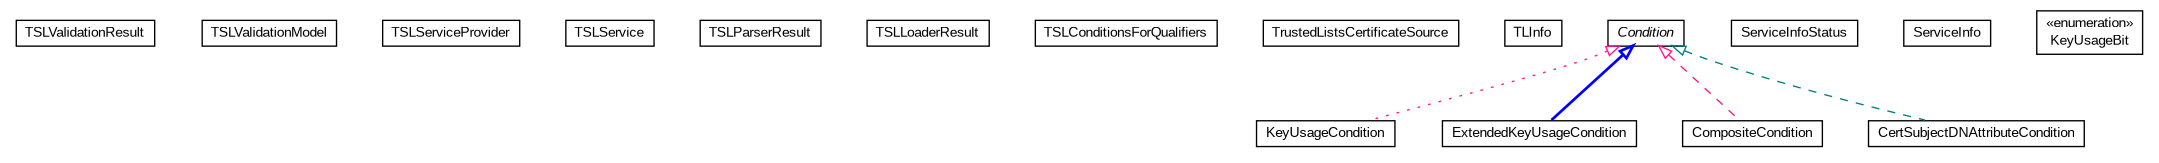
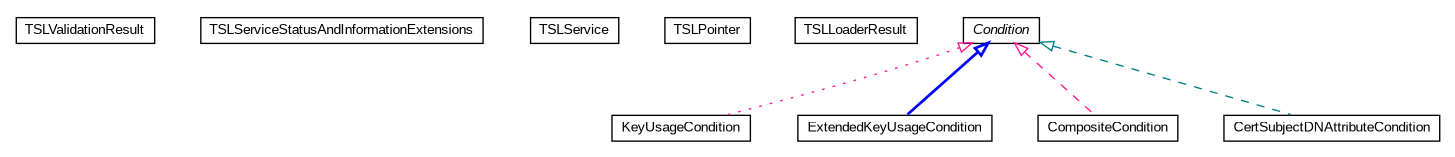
  digraph {
    nodesep=0.25
    ranksep=0.5
    node [fontcolor=black fontname=arial fontsize=10.0 shape=plaintext]
    edge [arrowtail=empty color=deeppink dir=back fontname=arial fontsize=10 headport=p labelfontname=arial labelfontsize=10 style=dashed tailport=p]
    n1 [label=<<table title="eu.europa.esig.dss.tsl.TSLValidationResult" border="0" cellborder="1" cellspacing="0" cellpadding="2" port="p" href="./TSLValidationResult.html"> 		<tr><td><table border="0" cellspacing="0" cellpadding="1"> <tr><td align="center" balign="center"> TSLValidationResult </td></tr> 		</table></td></tr> 		</table>>]
-   n2 [label=<<table title="eu.europa.esig.dss.tsl.TSLValidationModel" border="0" cellborder="1" cellspacing="0" cellpadding="2" port="p" href="./TSLValidationModel.html"> 		<tr><td><table border="0" cellspacing="0" cellpadding="1"> <tr><td align="center" balign="center"> TSLValidationModel </td></tr> 		</table></td></tr> 		</table>>]
-   n4 [label=<<table title="eu.europa.esig.dss.tsl.TSLServiceProvider" border="0" cellborder="1" cellspacing="0" cellpadding="2" port="p" href="./TSLServiceProvider.html"> 		<tr><td><table border="0" cellspacing="0" cellpadding="1"> <tr><td align="center" balign="center"> TSLServiceProvider </td></tr> 		</table></td></tr> 		</table>>]
+   n3 [label=<<table title="eu.europa.esig.dss.tsl.TSLServiceStatusAndInformationExtensions" border="0" cellborder="1" cellspacing="0" cellpadding="2" port="p" href="./TSLServiceStatusAndInformationExtensions.html"> 		<tr><td><table border="0" cellspacing="0" cellpadding="1"> <tr><td align="center" balign="center"> TSLServiceStatusAndInformationExtensions </td></tr> 		</table></td></tr> 		</table>>]
    n5 [label=<<table title="eu.europa.esig.dss.tsl.TSLService" border="0" cellborder="1" cellspacing="0" cellpadding="2" port="p" href="./TSLService.html"> 		<tr><td><table border="0" cellspacing="0" cellpadding="1"> <tr><td align="center" balign="center"> TSLService </td></tr> 		</table></td></tr> 		</table>>]
-   n7 [label=<<table title="eu.europa.esig.dss.tsl.TSLParserResult" border="0" cellborder="1" cellspacing="0" cellpadding="2" port="p" href="./TSLParserResult.html"> 		<tr><td><table border="0" cellspacing="0" cellpadding="1"> <tr><td align="center" balign="center"> TSLParserResult </td></tr> 		</table></td></tr> 		</table>>]
+   n6 [label=<<table title="eu.europa.esig.dss.tsl.TSLPointer" border="0" cellborder="1" cellspacing="0" cellpadding="2" port="p" href="./TSLPointer.html"> 		<tr><td><table border="0" cellspacing="0" cellpadding="1"> <tr><td align="center" balign="center"> TSLPointer </td></tr> 		</table></td></tr> 		</table>>]
    n8 [label=<<table title="eu.europa.esig.dss.tsl.TSLLoaderResult" border="0" cellborder="1" cellspacing="0" cellpadding="2" port="p" href="./TSLLoaderResult.html"> 		<tr><td><table border="0" cellspacing="0" cellpadding="1"> <tr><td align="center" balign="center"> TSLLoaderResult </td></tr> 		</table></td></tr> 		</table>>]
-   n9 [label=<<table title="eu.europa.esig.dss.tsl.TSLConditionsForQualifiers" border="0" cellborder="1" cellspacing="0" cellpadding="2" port="p" href="./TSLConditionsForQualifiers.html"> 		<tr><td><table border="0" cellspacing="0" cellpadding="1"> <tr><td align="center" balign="center"> TSLConditionsForQualifiers </td></tr> 		</table></td></tr> 		</table>>]
-   n10 [label=<<table title="eu.europa.esig.dss.tsl.TrustedListsCertificateSource" border="0" cellborder="1" cellspacing="0" cellpadding="2" port="p" href="./TrustedListsCertificateSource.html"> 		<tr><td><table border="0" cellspacing="0" cellpadding="1"> <tr><td align="center" balign="center"> TrustedListsCertificateSource </td></tr> 		</table></td></tr> 		</table>>]
-   n11 [label=<<table title="eu.europa.esig.dss.tsl.TLInfo" border="0" cellborder="1" cellspacing="0" cellpadding="2" port="p" href="./TLInfo.html"> 		<tr><td><table border="0" cellspacing="0" cellpadding="1"> <tr><td align="center" balign="center"> TLInfo </td></tr> 		</table></td></tr> 		</table>>]
    n12 [label=<<table title="eu.europa.esig.dss.tsl.KeyUsageCondition" border="0" cellborder="1" cellspacing="0" cellpadding="2" port="p" href="./KeyUsageCondition.html"> 		<tr><td><table border="0" cellspacing="0" cellpadding="1"> <tr><td align="center" balign="center"> KeyUsageCondition </td></tr> 		</table></td></tr> 		</table>>]
    n13 [label=<<table title="eu.europa.esig.dss.tsl.ExtendedKeyUsageCondition" border="0" cellborder="1" cellspacing="0" cellpadding="2" port="p" href="./ExtendedKeyUsageCondition.html"> 		<tr><td><table border="0" cellspacing="0" cellpadding="1"> <tr><td align="center" balign="center"> ExtendedKeyUsageCondition </td></tr> 		</table></td></tr> 		</table>>]
    n14 [label=<<table title="eu.europa.esig.dss.tsl.CompositeCondition" border="0" cellborder="1" cellspacing="0" cellpadding="2" port="p" href="./CompositeCondition.html"> 		<tr><td><table border="0" cellspacing="0" cellpadding="1"> <tr><td align="center" balign="center"> CompositeCondition </td></tr> 		</table></td></tr> 		</table>>]
    n15 [label=<<table title="eu.europa.esig.dss.tsl.CertSubjectDNAttributeCondition" border="0" cellborder="1" cellspacing="0" cellpadding="2" port="p" href="./CertSubjectDNAttributeCondition.html"> 		<tr><td><table border="0" cellspacing="0" cellpadding="1"> <tr><td align="center" balign="center"> CertSubjectDNAttributeCondition </td></tr> 		</table></td></tr> 		</table>>]
-   n16 [label=<<table title="eu.europa.esig.dss.tsl.ServiceInfoStatus" border="0" cellborder="1" cellspacing="0" cellpadding="2" port="p" href="./ServiceInfoStatus.html"> 		<tr><td><table border="0" cellspacing="0" cellpadding="1"> <tr><td align="center" balign="center"> ServiceInfoStatus </td></tr> 		</table></td></tr> 		</table>>]
-   n17 [label=<<table title="eu.europa.esig.dss.tsl.ServiceInfo" border="0" cellborder="1" cellspacing="0" cellpadding="2" port="p" href="./ServiceInfo.html"> 		<tr><td><table border="0" cellspacing="0" cellpadding="1"> <tr><td align="center" balign="center"> ServiceInfo </td></tr> 		</table></td></tr> 		</table>>]
-   n18 [label=<<table title="eu.europa.esig.dss.tsl.KeyUsageBit" border="0" cellborder="1" cellspacing="0" cellpadding="2" port="p" href="./KeyUsageBit.html"> 		<tr><td><table border="0" cellspacing="0" cellpadding="1"> <tr><td align="center" balign="center"> &#171;enumeration&#187; </td></tr> <tr><td align="center" balign="center"> KeyUsageBit </td></tr> 		</table></td></tr> 		</table>>]
    n19 [label=<<table title="eu.europa.esig.dss.tsl.Condition" border="0" cellborder="1" cellspacing="0" cellpadding="2" port="p" href="./Condition.html"> 		<tr><td><table border="0" cellspacing="0" cellpadding="1"> <tr><td align="center" balign="center"><font face="arial italic"> Condition </font></td></tr> 		</table></td></tr> 		</table>>]
    n19 -> n12 [style=dotted]
    n19 -> n13 [color=blue style=bold]
    n19 -> n14
    n19 -> n15 [color=teal]
  }
